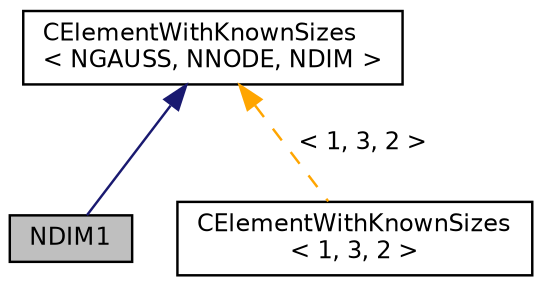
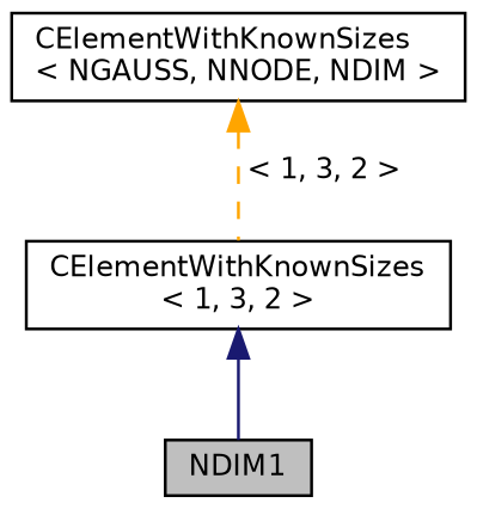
  digraph {
    node [color=black fillcolor=white fontname=Helvetica fontsize=10 shape=record style=filled]
    edge [dir=back fontname=Helvetica fontsize=10 labelfontname=Helvetica labelfontsize=10]
    n1 [fillcolor=grey75 fontcolor=black height=0.2 label=NDIM1 width=0.4]
    n2 [height=0.2 label="CElementWithKnownSizes\l\< 1, 3, 2 \>" width=0.4]
    n3 [height=0.2 label="CElementWithKnownSizes\l\< NGAUSS, NNODE, NDIM \>" width=0.4]
-   n3 -> n1 [color=midnightblue style=solid]
+   n2 -> n1 [color=midnightblue style=solid]
    n3 -> n2 [color=orange label=" \< 1, 3, 2 \>" style=dashed]
  }
